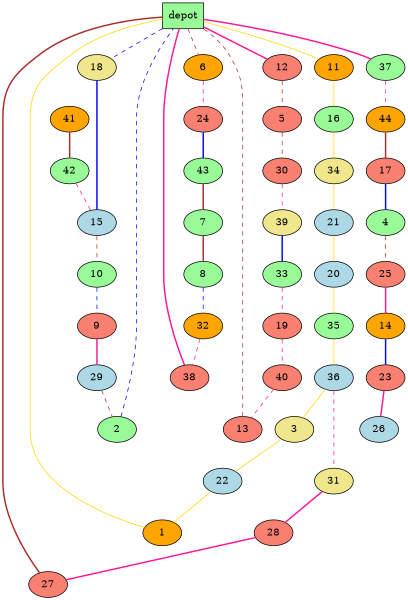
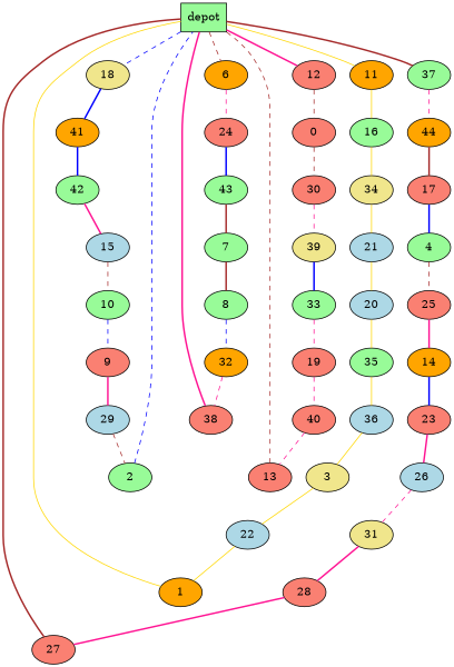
  graph {
    node [fillcolor=salmon shape=ellipse style=filled]
    edge [color=deeppink style=dashed]
    n1 [fillcolor=palegreen label=depot shape=box]
    18 [fillcolor=khaki]
    11 [fillcolor=orange]
    6 [fillcolor=orange]
    37 [fillcolor=palegreen]
    12
    41 [fillcolor=orange]
    16 [fillcolor=palegreen]
    24
    44 [fillcolor=orange]
-   5
+   5 [label=0]
    42 [fillcolor=palegreen]
    15 [fillcolor=lightblue]
    10 [fillcolor=palegreen]
    9
    29 [fillcolor=lightblue]
    2 [fillcolor=palegreen]
    34 [fillcolor=khaki]
    21 [fillcolor=lightblue]
    20 [fillcolor=lightblue]
    35 [fillcolor=palegreen]
    36 [fillcolor=lightblue]
    3 [fillcolor=khaki]
    22 [fillcolor=lightblue]
    1 [fillcolor=orange]
    43 [fillcolor=palegreen]
    7 [fillcolor=palegreen]
    8 [fillcolor=palegreen]
    32 [fillcolor=orange]
    38
    17
    4 [fillcolor=palegreen]
    25
    14 [fillcolor=orange]
    23
    26 [fillcolor=lightblue]
    31 [fillcolor=khaki]
    28
    27
    30
    39 [fillcolor=khaki]
    33 [fillcolor=palegreen]
    19
    40
    13
    n1 -- 18 [color=blue]
    n1 -- 11 [color=gold style=""]
    n1 -- 6 [color=brown]
-   n1 -- 37 [style=bold]
+   n1 -- 37 [color=brown style=bold]
    n1 -- 12 [style=bold]
-   18 -- 15 [color=blue style=bold]
+   18 -- 41 [color=blue style=bold]
    11 -- 16 [color=gold style=""]
    6 -- 24
    37 -- 44
    12 -- 5 [color=brown]
-   41 -- 42 [color=brown style=bold]
+   41 -- 42 [color=blue style=bold]
    16 -- 34 [color=gold style=""]
    24 -- 43 [color=blue style=bold]
    44 -- 17 [color=brown style=bold]
    5 -- 30 [color=brown]
-   42 -- 15
+   42 -- 15 [style=bold]
    15 -- 10 [color=brown]
    10 -- 9 [color=blue]
    9 -- 29 [style=bold]
    29 -- 2 [color=brown]
    2 -- n1 [color=blue]
    34 -- 21 [color=gold style=""]
    21 -- 20 [color=gold style=""]
    20 -- 35 [color=gold style=""]
    35 -- 36 [color=gold style=""]
    36 -- 3 [color=gold style=""]
    3 -- 22 [color=gold style=""]
    22 -- 1 [color=gold style=""]
    1 -- n1 [color=gold style=""]
    43 -- 7 [color=brown style=bold]
    7 -- 8 [color=brown style=bold]
    8 -- 32 [color=blue]
    32 -- 38
    38 -- n1 [style=bold]
    17 -- 4 [color=blue style=bold]
    4 -- 25 [color=brown]
    25 -- 14 [style=bold]
    14 -- 23 [color=blue style=bold]
    23 -- 26 [style=bold]
-   36 -- 31
+   26 -- 31
    31 -- 28 [style=bold]
    28 -- 27 [style=bold]
    27 -- n1 [color=brown style=bold]
    30 -- 39
    39 -- 33 [color=blue style=bold]
    33 -- 19
    19 -- 40
    40 -- 13
    13 -- n1 [color=brown]
  }
